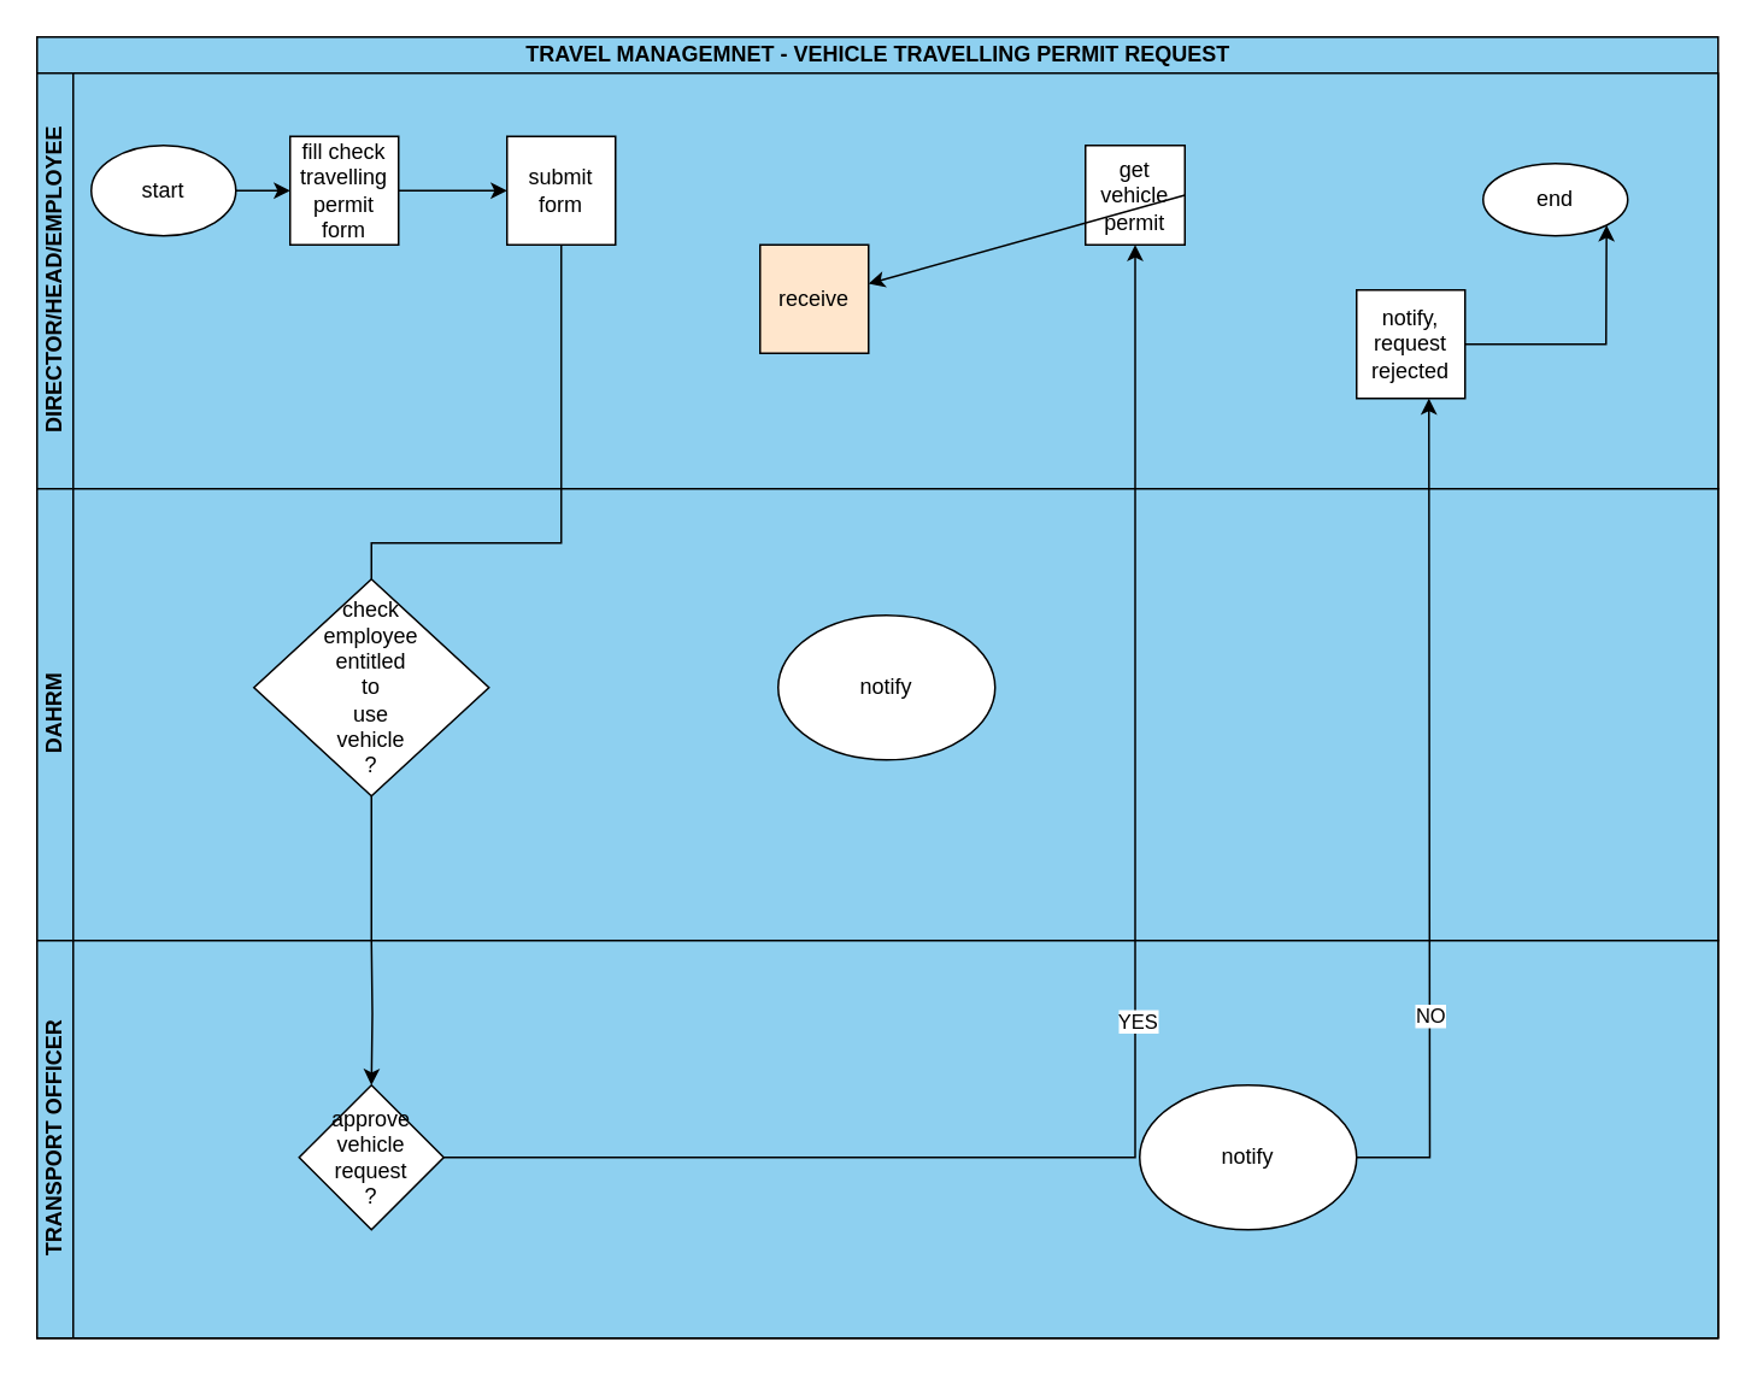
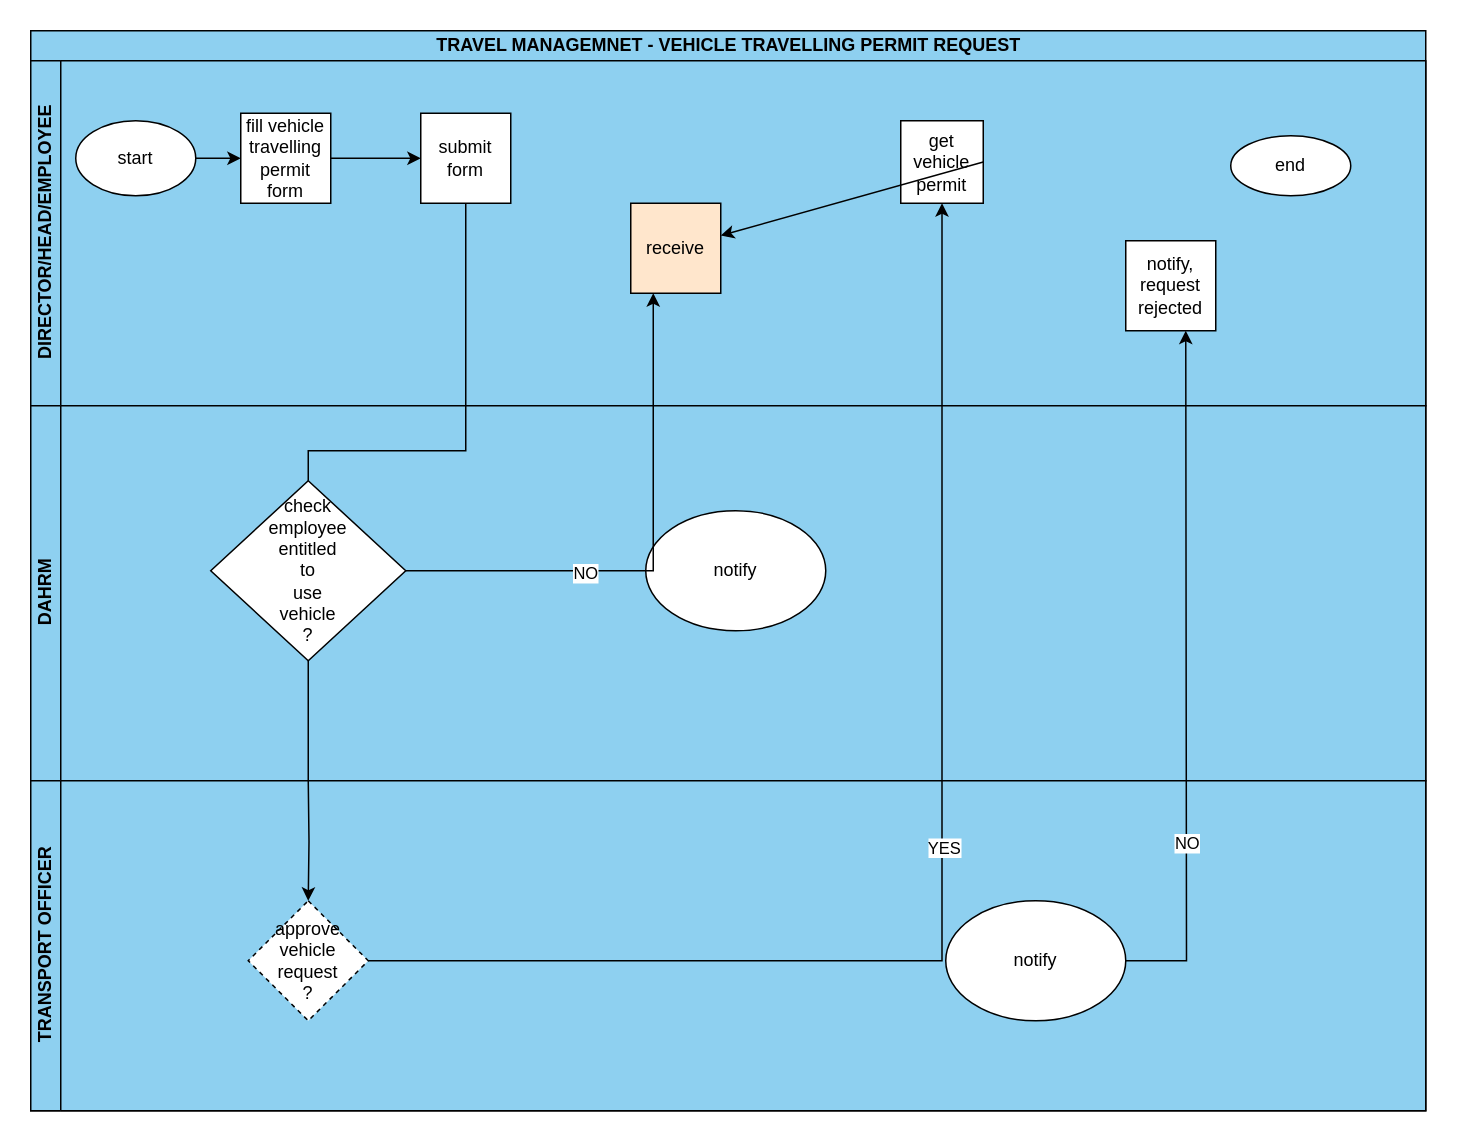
  <mxCell id="0" />
  <mxCell id="1" parent="0" />
  <mxCell id="2" value="TRAVEL MANAGEMNET - VEHICLE TRAVELLING PERMIT REQUEST" style="swimlane;childLayout=stackLayout;resizeParent=1;resizeParentMax=0;horizontal=1;startSize=20;horizontalStack=0;html=1;fillColor=#8ED0F0;" parent="1" vertex="1"><mxGeometry x="20" y="20" width="930" height="720" as="geometry" /></mxCell>
  <mxCell id="3" value="DIRECTOR/HEAD/EMPLOYEE" style="swimlane;startSize=20;horizontal=0;html=1;swimlaneFillColor=#8ed0f0;fillColor=#8ed0f0;" parent="2" vertex="1"><mxGeometry y="20" width="930" height="230" as="geometry" /></mxCell>
  <mxCell id="4" value="" style="edgeStyle=orthogonalEdgeStyle;rounded=0;orthogonalLoop=1;jettySize=auto;html=1;" parent="3" source="5" target="7" edge="1"><mxGeometry relative="1" as="geometry" /></mxCell>
  <mxCell id="5" value="start" style="ellipse;whiteSpace=wrap;html=1;" parent="3" vertex="1"><mxGeometry x="30" y="40" width="80" height="50" as="geometry" /></mxCell>
  <mxCell id="6" value="" style="edgeStyle=orthogonalEdgeStyle;rounded=0;orthogonalLoop=1;jettySize=auto;html=1;" parent="3" source="7" target="8" edge="1"><mxGeometry relative="1" as="geometry" /></mxCell>
- <mxCell id="7" value="&lt;div&gt;fill check&lt;/div&gt;&lt;div&gt;travelling&lt;/div&gt;&lt;div&gt;permit&lt;/div&gt;&lt;div&gt;form&lt;br&gt;&lt;/div&gt;" style="whiteSpace=wrap;html=1;aspect=fixed;" parent="3" vertex="1"><mxGeometry x="140" y="35" width="60" height="60" as="geometry" /></mxCell>
+ <mxCell id="7" value="&lt;div&gt;fill vehicle&lt;/div&gt;&lt;div&gt;travelling&lt;/div&gt;&lt;div&gt;permit&lt;/div&gt;&lt;div&gt;form&lt;br&gt;&lt;/div&gt;" style="whiteSpace=wrap;html=1;aspect=fixed;" parent="3" vertex="1"><mxGeometry x="140" y="35" width="60" height="60" as="geometry" /></mxCell>
  <mxCell id="8" value="&lt;div&gt;submit&lt;/div&gt;&lt;div&gt;form&lt;br&gt;&lt;/div&gt;" style="whiteSpace=wrap;html=1;aspect=fixed;" parent="3" vertex="1"><mxGeometry x="260" y="35" width="60" height="60" as="geometry" /></mxCell>
  <mxCell id="9" value="end" style="ellipse;whiteSpace=wrap;html=1;" parent="3" vertex="1"><mxGeometry x="800" y="50" width="80" height="40" as="geometry" /></mxCell>
  <mxCell id="10" value="&lt;div&gt;receive&lt;/div&gt;" style="whiteSpace=wrap;html=1;aspect=fixed;fillColor=#ffe6cc;" parent="3" vertex="1"><mxGeometry x="400" y="95" width="60" height="60" as="geometry" /></mxCell>
  <mxCell id="11" value="&lt;div&gt;get&lt;/div&gt;&lt;div&gt;vehicle&lt;br&gt;&lt;/div&gt;&lt;div&gt;permit&lt;/div&gt;" style="whiteSpace=wrap;html=1;aspect=fixed;" parent="3" vertex="1"><mxGeometry x="580" y="40" width="55" height="55" as="geometry" /></mxCell>
  <mxCell id="12" value="" style="endArrow=classic;html=1;rounded=0;exitX=1;exitY=0.5;exitDx=0;exitDy=0;" parent="3" source="11" target="10" edge="1"><mxGeometry width="50" height="50" relative="1" as="geometry"><mxPoint x="460" y="230" as="sourcePoint" /><mxPoint x="510" y="180" as="targetPoint" /></mxGeometry></mxCell>
  <mxCell id="13" value="&lt;div&gt;notify,&lt;/div&gt;&lt;div&gt;request&lt;/div&gt;&lt;div&gt;rejected&lt;br&gt;&lt;/div&gt;" style="whiteSpace=wrap;html=1;aspect=fixed;" parent="3" vertex="1"><mxGeometry x="730" y="120" width="60" height="60" as="geometry" /></mxCell>
- <mxCell id="14" value="" style="endArrow=classic;html=1;rounded=0;exitX=1;exitY=0.5;exitDx=0;exitDy=0;entryX=1;entryY=1;entryDx=0;entryDy=0;" parent="3" source="13" target="9" edge="1"><mxGeometry width="50" height="50" relative="1" as="geometry"><mxPoint x="460" y="270" as="sourcePoint" /><mxPoint x="510" y="220" as="targetPoint" /><Array as="points"><mxPoint x="868" y="150" /></Array></mxGeometry></mxCell>
  <mxCell id="15" value="DAHRM" style="swimlane;startSize=20;horizontal=0;html=1;swimlaneFillColor=#8ED0F0;fillColor=#8ed0f0;" parent="2" vertex="1"><mxGeometry y="250" width="930" height="250" as="geometry" /></mxCell>
  <mxCell id="16" style="edgeStyle=orthogonalEdgeStyle;rounded=0;orthogonalLoop=1;jettySize=auto;html=1;" edge="1" parent="15" source="17"><mxGeometry relative="1" as="geometry"><mxPoint x="185" y="330" as="targetPoint" /></mxGeometry></mxCell>
  <mxCell id="17" value="&lt;div&gt;check&lt;/div&gt;&lt;div&gt;employee&lt;/div&gt;&lt;div&gt;entitled&lt;/div&gt;&lt;div&gt;to &lt;br&gt;&lt;/div&gt;&lt;div&gt;use&lt;/div&gt;&lt;div&gt;vehicle&lt;/div&gt;&lt;div&gt;?&lt;br&gt;&lt;/div&gt;" style="rhombus;whiteSpace=wrap;html=1;" parent="15" vertex="1"><mxGeometry x="120" y="50" width="130" height="120" as="geometry" /></mxCell>
  <mxCell id="18" value="notify" style="ellipse;whiteSpace=wrap;html=1;" vertex="1" parent="15"><mxGeometry x="410" y="70" width="120" height="80" as="geometry" /></mxCell>
  <mxCell id="19" value="" style="endArrow=none;html=1;rounded=0;exitX=0.5;exitY=1;exitDx=0;exitDy=0;entryX=0.5;entryY=0;entryDx=0;entryDy=0;" parent="2" source="8" target="17" edge="1"><mxGeometry width="50" height="50" relative="1" as="geometry"><mxPoint x="380" y="270" as="sourcePoint" /><mxPoint x="430" y="220" as="targetPoint" /><Array as="points"><mxPoint x="290" y="280" /><mxPoint x="185" y="280" /></Array></mxGeometry></mxCell>
+ <mxCell id="20" value="" style="endArrow=classic;html=1;rounded=0;exitX=1;exitY=0.5;exitDx=0;exitDy=0;entryX=0.25;entryY=1;entryDx=0;entryDy=0;" parent="2" source="17" target="10" edge="1"><mxGeometry width="50" height="50" relative="1" as="geometry"><mxPoint x="460" y="320" as="sourcePoint" /><mxPoint x="720" y="230" as="targetPoint" /><Array as="points"><mxPoint x="415" y="360" /></Array></mxGeometry></mxCell>
+ <mxCell id="21" value="NO" style="edgeLabel;html=1;align=center;verticalAlign=middle;resizable=0;points=[];" parent="20" vertex="1" connectable="0"><mxGeometry x="-0.32" y="-1" relative="1" as="geometry"><mxPoint as="offset" /></mxGeometry></mxCell>
  <mxCell id="22" value="TRANSPORT OFFICER" style="swimlane;startSize=20;horizontal=0;html=1;swimlaneFillColor=#8ED0F0;fillColor=#8ed0f0;" parent="2" vertex="1"><mxGeometry y="500" width="930" height="220" as="geometry" /></mxCell>
  <mxCell id="23" style="edgeStyle=orthogonalEdgeStyle;rounded=0;orthogonalLoop=1;jettySize=auto;html=1;" edge="1" parent="22" target="24"><mxGeometry relative="1" as="geometry"><mxPoint x="185" as="sourcePoint" /></mxGeometry></mxCell>
- <mxCell id="24" value="&lt;div&gt;approve&lt;/div&gt;&lt;div&gt;vehicle&lt;/div&gt;&lt;div&gt;request&lt;/div&gt;&lt;div&gt;?&lt;br&gt;&lt;/div&gt;" style="rhombus;whiteSpace=wrap;html=1;" parent="22" vertex="1"><mxGeometry x="145" y="80" width="80" height="80" as="geometry" /></mxCell>
+ <mxCell id="24" value="&lt;div&gt;approve&lt;/div&gt;&lt;div&gt;vehicle&lt;/div&gt;&lt;div&gt;request&lt;/div&gt;&lt;div&gt;?&lt;br&gt;&lt;/div&gt;" style="rhombus;whiteSpace=wrap;html=1;dashed=1;" parent="22" vertex="1"><mxGeometry x="145" y="80" width="80" height="80" as="geometry" /></mxCell>
  <mxCell id="25" style="edgeStyle=orthogonalEdgeStyle;rounded=0;orthogonalLoop=1;jettySize=auto;html=1;" edge="1" parent="22" source="27"><mxGeometry relative="1" as="geometry"><mxPoint x="770" y="-300" as="targetPoint" /></mxGeometry></mxCell>
  <mxCell id="26" value="NO" style="edgeLabel;html=1;align=center;verticalAlign=middle;resizable=0;points=[];" vertex="1" connectable="0" parent="25"><mxGeometry x="-0.482" relative="1" as="geometry"><mxPoint as="offset" /></mxGeometry></mxCell>
  <mxCell id="27" value="notify" style="ellipse;whiteSpace=wrap;html=1;" vertex="1" parent="22"><mxGeometry x="610" y="80" width="120" height="80" as="geometry" /></mxCell>
  <mxCell id="28" style="edgeStyle=orthogonalEdgeStyle;rounded=0;orthogonalLoop=1;jettySize=auto;html=1;entryX=0.5;entryY=1;entryDx=0;entryDy=0;" edge="1" parent="2" source="24" target="11"><mxGeometry relative="1" as="geometry"><mxPoint x="640" y="120" as="targetPoint" /></mxGeometry></mxCell>
  <mxCell id="29" value="YES" style="edgeLabel;html=1;align=center;verticalAlign=middle;resizable=0;points=[];" vertex="1" connectable="0" parent="28"><mxGeometry x="0.032" y="-1" relative="1" as="geometry"><mxPoint as="offset" /></mxGeometry></mxCell>
